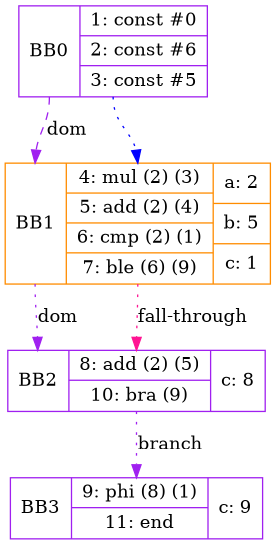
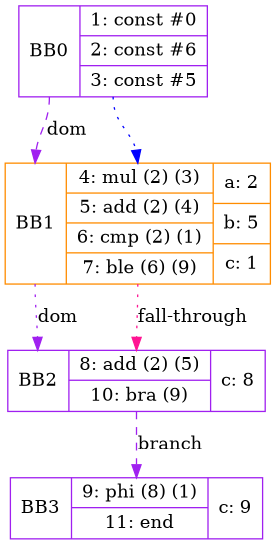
  digraph {
    node [color=purple shape=record]
    edge [color=purple headport=n style=dotted tailport=s]
    n1 [label="<b>BB0|{1: const #0|2: const #6|3: const #5}"]
    n2 [color=darkorange label="<b>BB1|{4: mul (2) (3)|5: add (2) (4)|6: cmp (2) (1)|7: ble (6) (9)} | {a: 2|b: 5|c: 1}"]
    n3 [label="<b>BB2|{8: add (2) (5)|10: bra (9)} | {c: 8}"]
    n4 [label="<b>BB3|{9: phi (8) (1)|11: end} | {c: 9}"]
    n1 -> n2 [color=blue]
    n1 -> n2 [headport=b label=dom style=dashed tailport=b]
    n2 -> n3 [color=deeppink label="fall-through"]
    n2 -> n3 [headport=b label=dom tailport=b]
-   n3 -> n4 [label=branch]
+   n3 -> n4 [label=branch style=dashed]
  }
